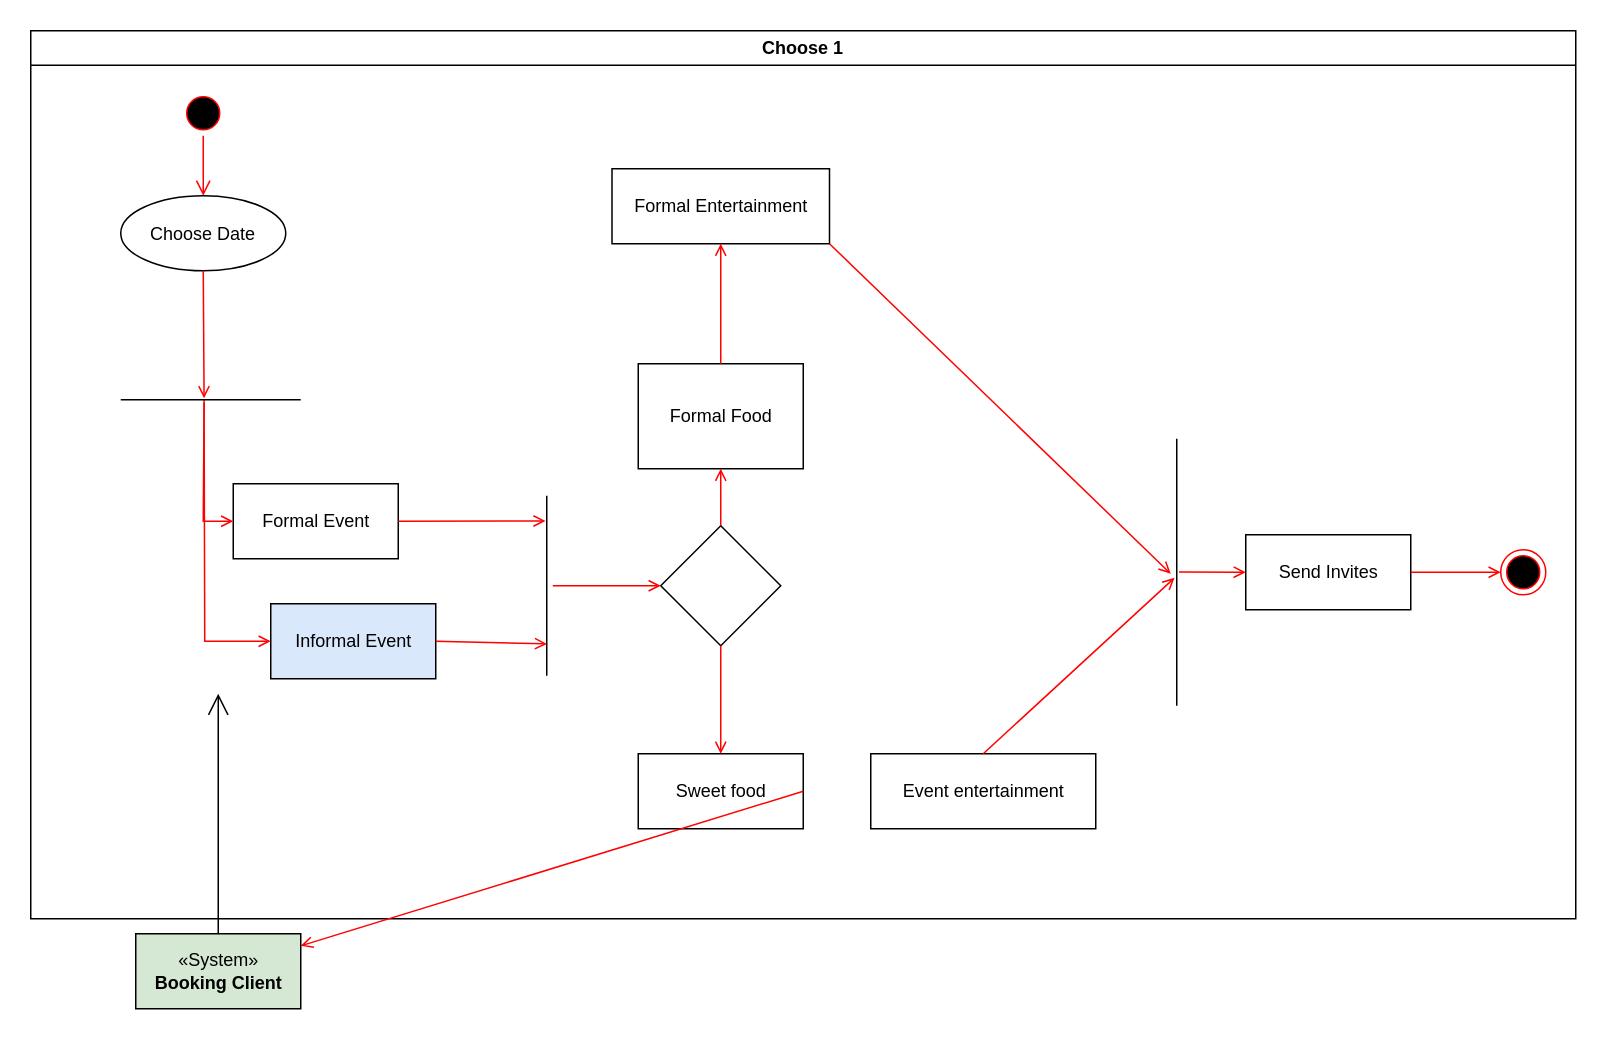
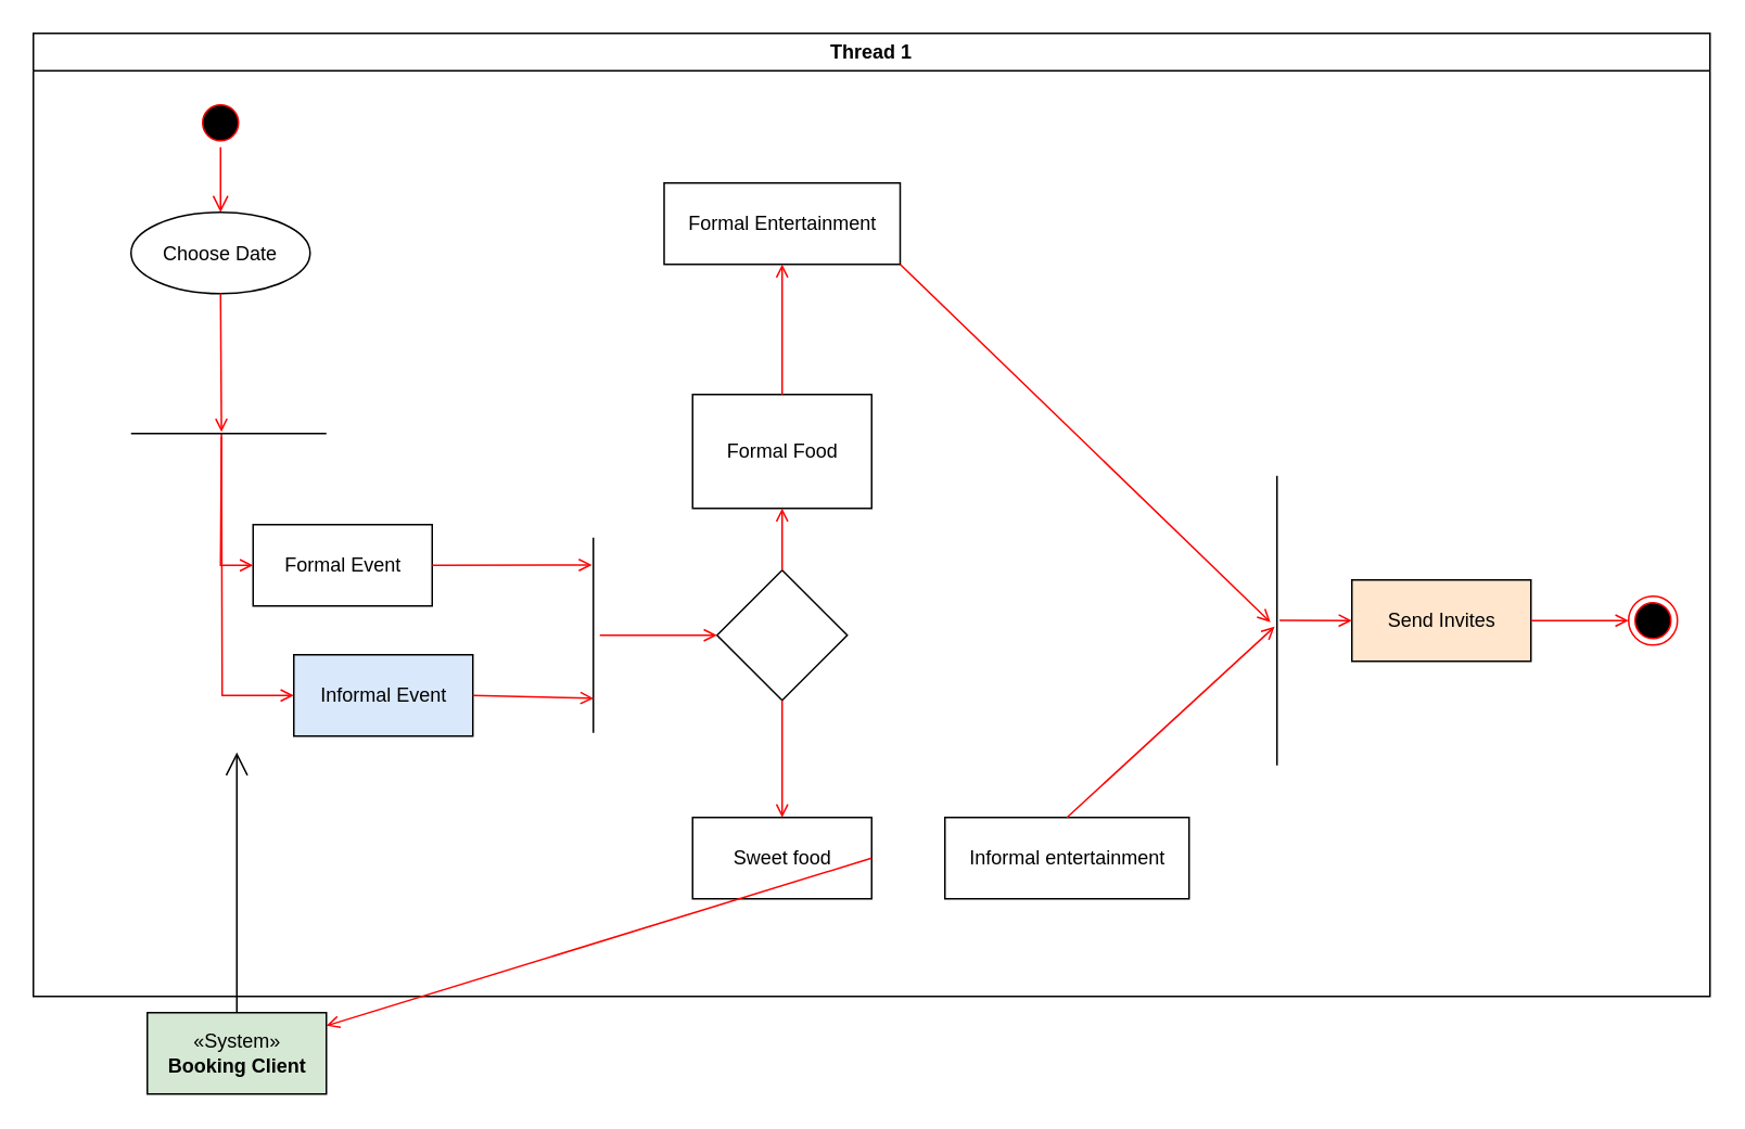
  <mxCell id="0" />
  <mxCell id="1" parent="0" />
- <mxCell id="2" value="Choose 1" style="swimlane;whiteSpace=wrap" parent="1" vertex="1"><mxGeometry x="20" y="20" width="1030" height="592" as="geometry" /></mxCell>
+ <mxCell id="2" value="Thread 1" style="swimlane;whiteSpace=wrap" parent="1" vertex="1"><mxGeometry x="20" y="20" width="1030" height="592" as="geometry" /></mxCell>
  <mxCell id="3" value="" style="ellipse;shape=startState;fillColor=#000000;strokeColor=#ff0000;" parent="2" vertex="1"><mxGeometry x="100" y="40" width="30" height="30" as="geometry" /></mxCell>
  <mxCell id="4" value="" style="edgeStyle=elbowEdgeStyle;elbow=horizontal;verticalAlign=bottom;endArrow=open;endSize=8;strokeColor=#FF0000;endFill=1;rounded=0" parent="2" source="3" target="5" edge="1"><mxGeometry x="100" y="40" as="geometry"><mxPoint x="115" y="110" as="targetPoint" /></mxGeometry></mxCell>
  <mxCell id="5" value="Choose Date" style="ellipse;" parent="2" vertex="1"><mxGeometry x="60" y="110" width="110" height="50" as="geometry" /></mxCell>
  <mxCell id="6" value="" style="endArrow=open;strokeColor=#FF0000;endFill=1;rounded=0;entryX=0.463;entryY=0.373;entryDx=0;entryDy=0;entryPerimeter=0;" parent="2" source="5" target="11" edge="1"><mxGeometry relative="1" as="geometry"><mxPoint x="115" y="220" as="targetPoint" /></mxGeometry></mxCell>
  <mxCell id="7" value="Formal Event" style="html=1;" vertex="1" parent="2"><mxGeometry x="135" y="302" width="110" height="50" as="geometry" /></mxCell>
  <mxCell id="8" value="Informal Event" style="html=1;fillColor=#dae8fc;" vertex="1" parent="2"><mxGeometry x="160" y="382" width="110" height="50" as="geometry" /></mxCell>
  <mxCell id="9" value="" style="endArrow=open;strokeColor=#FF0000;endFill=1;rounded=0;exitX=0.463;exitY=0.498;exitDx=0;exitDy=0;entryX=0;entryY=0.5;entryDx=0;entryDy=0;exitPerimeter=0;" edge="1" parent="2" source="11" target="7"><mxGeometry relative="1" as="geometry"><mxPoint x="115" y="270" as="sourcePoint" /><mxPoint x="80" y="372" as="targetPoint" /><Array as="points"><mxPoint x="115" y="327" /></Array></mxGeometry></mxCell>
  <mxCell id="10" value="" style="endArrow=open;strokeColor=#FF0000;endFill=1;rounded=0;entryX=0;entryY=0.5;entryDx=0;entryDy=0;exitX=0.463;exitY=0.747;exitDx=0;exitDy=0;exitPerimeter=0;" edge="1" parent="2" source="11" target="8"><mxGeometry relative="1" as="geometry"><mxPoint x="110" y="272" as="sourcePoint" /><mxPoint x="140" y="419" as="targetPoint" /><Array as="points"><mxPoint x="116" y="407" /></Array></mxGeometry></mxCell>
  <mxCell id="11" value="" style="line;strokeWidth=1;fillColor=none;align=left;verticalAlign=middle;spacingTop=-1;spacingLeft=3;spacingRight=3;rotatable=0;labelPosition=right;points=[];portConstraint=eastwest;" vertex="1" parent="2"><mxGeometry x="60" y="242" width="120" height="8" as="geometry" /></mxCell>
  <mxCell id="12" value="" style="line;strokeWidth=1;fillColor=none;align=left;verticalAlign=middle;spacingTop=-1;spacingLeft=3;spacingRight=3;rotatable=0;labelPosition=right;points=[];portConstraint=eastwest;flipV=0;direction=south;" vertex="1" parent="2"><mxGeometry x="340" y="310" width="8" height="120" as="geometry" /></mxCell>
  <mxCell id="13" value="" style="endArrow=open;strokeColor=#FF0000;endFill=1;rounded=0;entryX=0.14;entryY=0.602;entryDx=0;entryDy=0;entryPerimeter=0;exitX=1;exitY=0.5;exitDx=0;exitDy=0;" edge="1" parent="2" source="7" target="12"><mxGeometry relative="1" as="geometry"><mxPoint x="500" y="310.2" as="sourcePoint" /><mxPoint x="575.184" y="352" as="targetPoint" /></mxGeometry></mxCell>
  <mxCell id="14" value="" style="endArrow=open;strokeColor=#FF0000;endFill=1;rounded=0;exitX=1;exitY=0.5;exitDx=0;exitDy=0;entryX=0.823;entryY=0.477;entryDx=0;entryDy=0;entryPerimeter=0;" edge="1" parent="2" source="8" target="12"><mxGeometry relative="1" as="geometry"><mxPoint x="270" y="517" as="sourcePoint" /><mxPoint x="340" y="482" as="targetPoint" /></mxGeometry></mxCell>
  <mxCell id="15" value="Formal Food" style="html=1;" vertex="1" parent="2"><mxGeometry x="405" y="222" width="110" height="70" as="geometry" /></mxCell>
  <mxCell id="16" value="" style="rhombus;whiteSpace=wrap;html=1;" vertex="1" parent="2"><mxGeometry x="420" y="330" width="80" height="80" as="geometry" /></mxCell>
  <mxCell id="17" value="" style="endArrow=open;strokeColor=#FF0000;endFill=1;rounded=0;entryX=0;entryY=0.5;entryDx=0;entryDy=0;" edge="1" parent="2" source="12" target="16"><mxGeometry relative="1" as="geometry"><mxPoint x="372.91" y="502" as="sourcePoint" /><mxPoint x="447.094" y="503.76" as="targetPoint" /></mxGeometry></mxCell>
  <mxCell id="18" value="" style="endArrow=open;strokeColor=#FF0000;endFill=1;rounded=0;exitX=0.5;exitY=0;exitDx=0;exitDy=0;entryX=0.5;entryY=1;entryDx=0;entryDy=0;" edge="1" parent="2" source="16" target="15"><mxGeometry relative="1" as="geometry"><mxPoint x="530" y="462" as="sourcePoint" /><mxPoint x="604.184" y="463.76" as="targetPoint" /></mxGeometry></mxCell>
  <mxCell id="19" value="Sweet food" style="html=1;" vertex="1" parent="2"><mxGeometry x="405" y="482" width="110" height="50" as="geometry" /></mxCell>
  <mxCell id="20" value="" style="endArrow=open;strokeColor=#FF0000;endFill=1;rounded=0;exitX=0.5;exitY=1;exitDx=0;exitDy=0;" edge="1" parent="2" source="16" target="19"><mxGeometry relative="1" as="geometry"><mxPoint x="300" y="437" as="sourcePoint" /><mxPoint x="374.184" y="438.76" as="targetPoint" /></mxGeometry></mxCell>
  <mxCell id="21" value="" style="line;strokeWidth=1;fillColor=none;align=left;verticalAlign=middle;spacingTop=-1;spacingLeft=3;spacingRight=3;rotatable=0;labelPosition=right;points=[];portConstraint=eastwest;flipV=0;direction=south;" vertex="1" parent="2"><mxGeometry x="760" y="272" width="8" height="178" as="geometry" /></mxCell>
  <mxCell id="22" value="Formal Entertainment" style="html=1;" vertex="1" parent="2"><mxGeometry x="387.5" y="92" width="145" height="50" as="geometry" /></mxCell>
  <mxCell id="23" value="" style="endArrow=open;strokeColor=#FF0000;endFill=1;rounded=0;exitX=0.5;exitY=0;exitDx=0;exitDy=0;entryX=0.5;entryY=1;entryDx=0;entryDy=0;" edge="1" parent="2" source="15" target="22"><mxGeometry relative="1" as="geometry"><mxPoint x="470" y="340" as="sourcePoint" /><mxPoint x="470" y="282" as="targetPoint" /></mxGeometry></mxCell>
- <mxCell id="24" value="Event entertainment" style="html=1;" vertex="1" parent="2"><mxGeometry x="560" y="482" width="150" height="50" as="geometry" /></mxCell>
+ <mxCell id="24" value="Informal entertainment" style="html=1;" vertex="1" parent="2"><mxGeometry x="560" y="482" width="150" height="50" as="geometry" /></mxCell>
  <mxCell id="25" value="" style="endArrow=open;strokeColor=#FF0000;endFill=1;rounded=0;exitX=1;exitY=0.5;exitDx=0;exitDy=0;" edge="1" parent="2" source="19" target="31"><mxGeometry relative="1" as="geometry"><mxPoint x="480" y="350" as="sourcePoint" /><mxPoint x="480" y="292" as="targetPoint" /></mxGeometry></mxCell>
  <mxCell id="26" value="" style="endArrow=open;strokeColor=#FF0000;endFill=1;rounded=0;exitX=0.5;exitY=0;exitDx=0;exitDy=0;entryX=0.521;entryY=0.683;entryDx=0;entryDy=0;entryPerimeter=0;" edge="1" parent="2" source="24" target="21"><mxGeometry relative="1" as="geometry"><mxPoint x="470" y="340" as="sourcePoint" /><mxPoint x="470" y="282" as="targetPoint" /></mxGeometry></mxCell>
  <mxCell id="27" value="" style="ellipse;html=1;shape=endState;fillColor=#000000;strokeColor=#ff0000;" vertex="1" parent="2"><mxGeometry x="980" y="346" width="30" height="30" as="geometry" /></mxCell>
- <mxCell id="28" value="Send Invites" style="html=1;" vertex="1" parent="2"><mxGeometry x="810" y="336" width="110" height="50" as="geometry" /></mxCell>
+ <mxCell id="28" value="Send Invites" style="html=1;fillColor=#ffe6cc;" vertex="1" parent="2"><mxGeometry x="810" y="336" width="110" height="50" as="geometry" /></mxCell>
  <mxCell id="29" value="" style="endArrow=open;strokeColor=#FF0000;endFill=1;rounded=0;exitX=0.499;exitY=0.309;exitDx=0;exitDy=0;exitPerimeter=0;entryX=0;entryY=0.5;entryDx=0;entryDy=0;" edge="1" parent="2" source="21" target="28"><mxGeometry relative="1" as="geometry"><mxPoint x="640" as="sourcePoint" /><mxPoint x="867.5" y="220" as="targetPoint" /></mxGeometry></mxCell>
  <mxCell id="30" value="" style="endArrow=open;strokeColor=#FF0000;endFill=1;rounded=0;exitX=1;exitY=0.5;exitDx=0;exitDy=0;entryX=0;entryY=0.5;entryDx=0;entryDy=0;" edge="1" parent="2" source="28" target="27"><mxGeometry relative="1" as="geometry"><mxPoint x="720" y="116" as="sourcePoint" /><mxPoint x="947.5" y="336" as="targetPoint" /></mxGeometry></mxCell>
  <mxCell id="31" value="«System»&lt;br&gt;&lt;b&gt;Booking Client&lt;/b&gt;" style="html=1;fillColor=#d5e8d4;" vertex="1" parent="1"><mxGeometry x="90" y="622" width="110" height="50" as="geometry" /></mxCell>
  <mxCell id="32" value="" style="endArrow=open;endFill=1;endSize=12;html=1;exitX=0.5;exitY=0;exitDx=0;exitDy=0;" edge="1" parent="1" source="31"><mxGeometry width="160" relative="1" as="geometry"><mxPoint x="-90" y="642" as="sourcePoint" /><mxPoint x="145" y="462" as="targetPoint" /></mxGeometry></mxCell>
  <mxCell id="33" value="" style="endArrow=open;strokeColor=#FF0000;endFill=1;rounded=0;exitX=1;exitY=1;exitDx=0;exitDy=0;" edge="1" parent="1" source="22"><mxGeometry relative="1" as="geometry"><mxPoint x="500" y="370" as="sourcePoint" /><mxPoint x="780" y="382" as="targetPoint" /></mxGeometry></mxCell>
